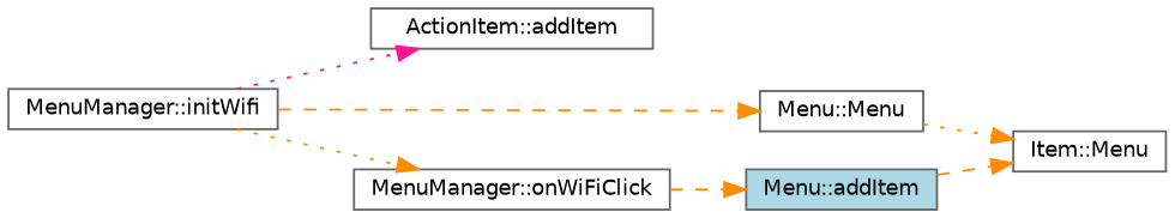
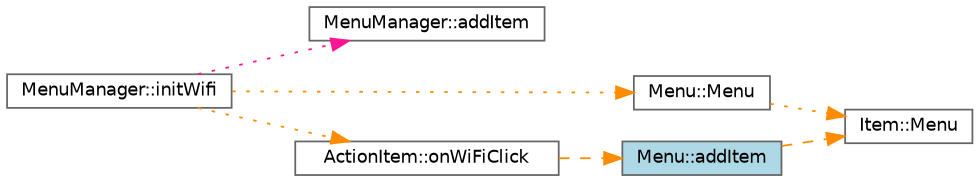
  digraph {
    rankdir=LR
    node [color=grey40 fillcolor=white fontname=Helvetica fontsize=10 shape=box style=filled]
    edge [color=darkorange fontname=Helvetica fontsize=10 labelfontname=Helvetica labelfontsize=10 style=dotted]
    n1 [color=gray40 fontcolor=black height=0.2 label="MenuManager::initWifi" width=0.4]
-   n2 [height=0.2 label="ActionItem::addItem" width=0.4]
+   n2 [height=0.2 label="MenuManager::addItem" width=0.4]
    n3 [height=0.2 label="Menu::Menu" width=0.4]
-   n4 [height=0.2 label="MenuManager::onWiFiClick" width=0.4]
+   n4 [height=0.2 label="ActionItem::onWiFiClick" width=0.4]
    n5 [fillcolor=lightblue height=0.2 label="Menu::addItem" width=0.4]
    n6 [height=0.2 label="Item::Menu" width=0.4]
    n1 -> n2 [color=deeppink]
-   n1 -> n3 [style=dashed]
+   n1 -> n3
    n1 -> n4
    n3 -> n6
    n4 -> n5 [style=dashed]
    n5 -> n6 [style=dashed]
  }
